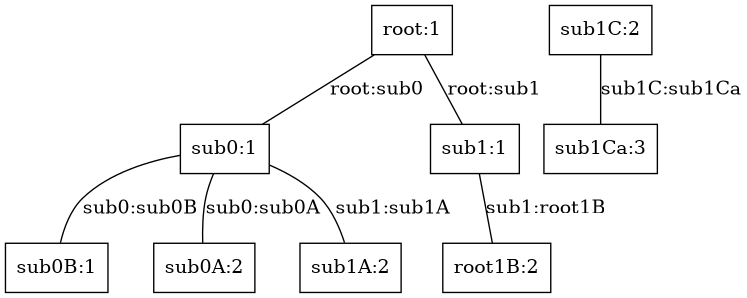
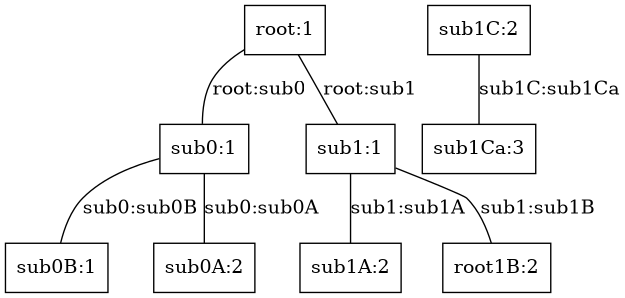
  graph {
    node [shape=box]
    n1 [label="root:1"]
    "sub0:1"
    "sub1:1"
    n4 [label="sub0B:1"]
    "sub0A:2"
    "sub1A:2"
    n7 [label="root1B:2"]
    "sub1C:2"
    "sub1Ca:3"
    n1 -- "sub0:1" [label="root:sub0"]
    n1 -- "sub1:1" [label="root:sub1"]
    "sub0:1" -- n4 [label="sub0:sub0B"]
    "sub0:1" -- "sub0A:2" [label="sub0:sub0A"]
-   "sub0:1" -- "sub1A:2" [label="sub1:sub1A"]
-   "sub1:1" -- n7 [label="sub1:root1B"]
+   "sub1:1" -- "sub1A:2" [label="sub1:sub1A"]
+   "sub1:1" -- n7 [label="sub1:sub1B"]
    "sub1C:2" -- "sub1Ca:3" [label="sub1C:sub1Ca"]
  }
